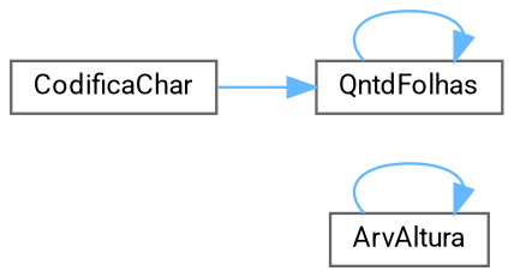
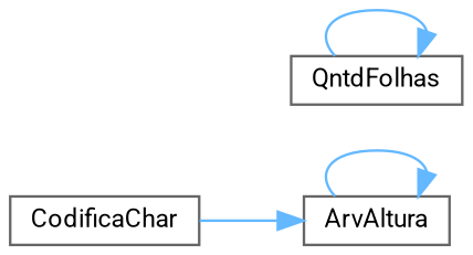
  digraph {
    fontname=Roboto
    rankdir=RL
    node [color=grey40 fillcolor=white fontname=Roboto fontsize=10 shape=box style=filled]
    edge [color=steelblue1 dir=back fontname=Roboto fontsize=10 labelfontname=Helvetica labelfontsize=10 style=solid]
    n1 [height=0.2 label=ArvAltura width=0.4]
    n2 [height=0.2 label=CodificaChar width=0.4]
    n3 [height=0.2 label=QntdFolhas width=0.4]
    n1 -> n1
-   n3 -> n2
+   n1 -> n2
    n3 -> n3
  }
